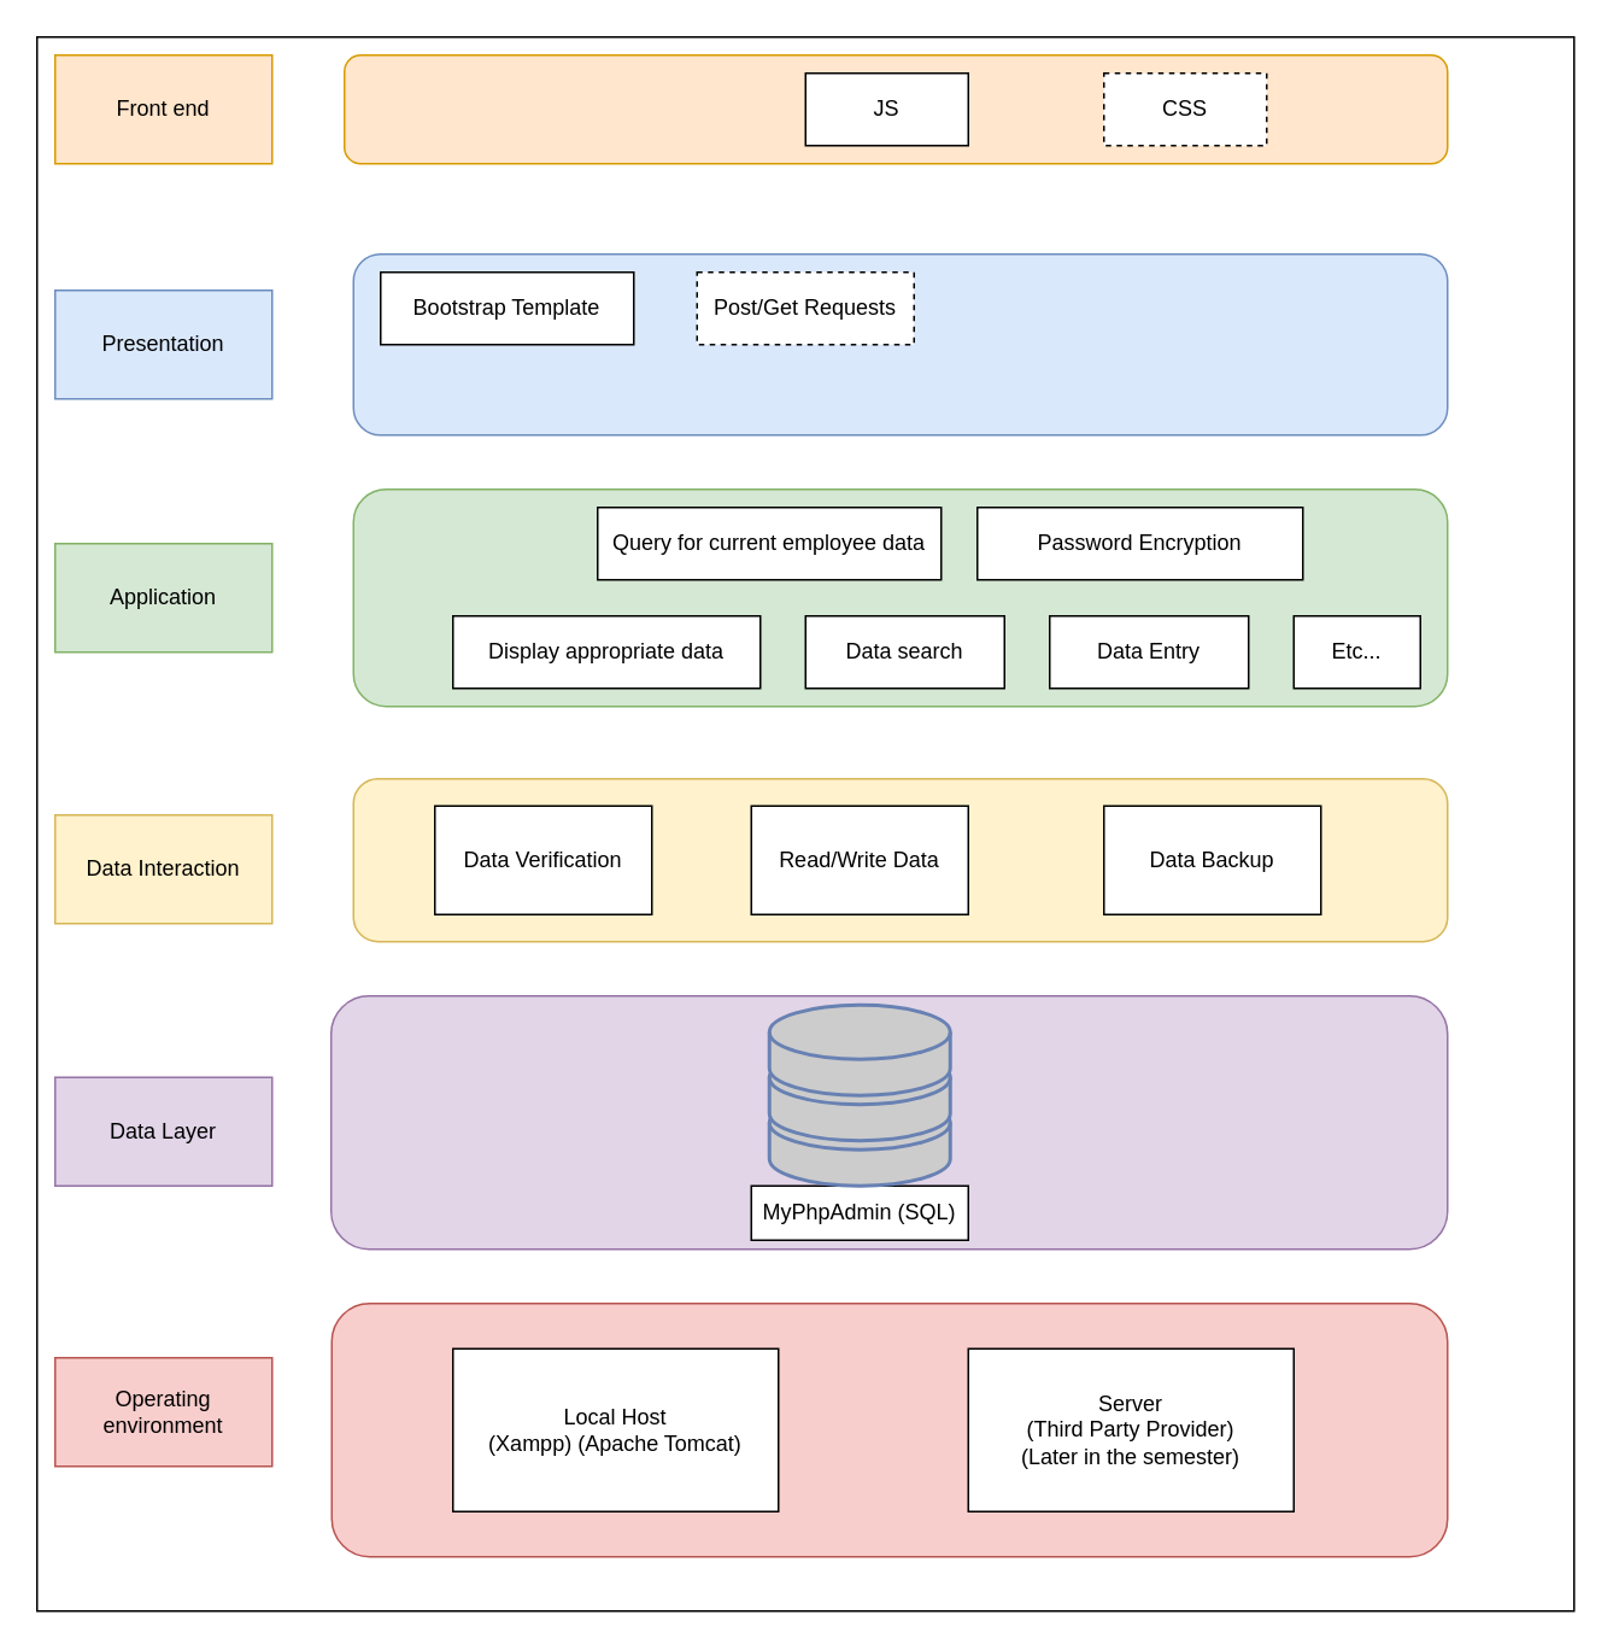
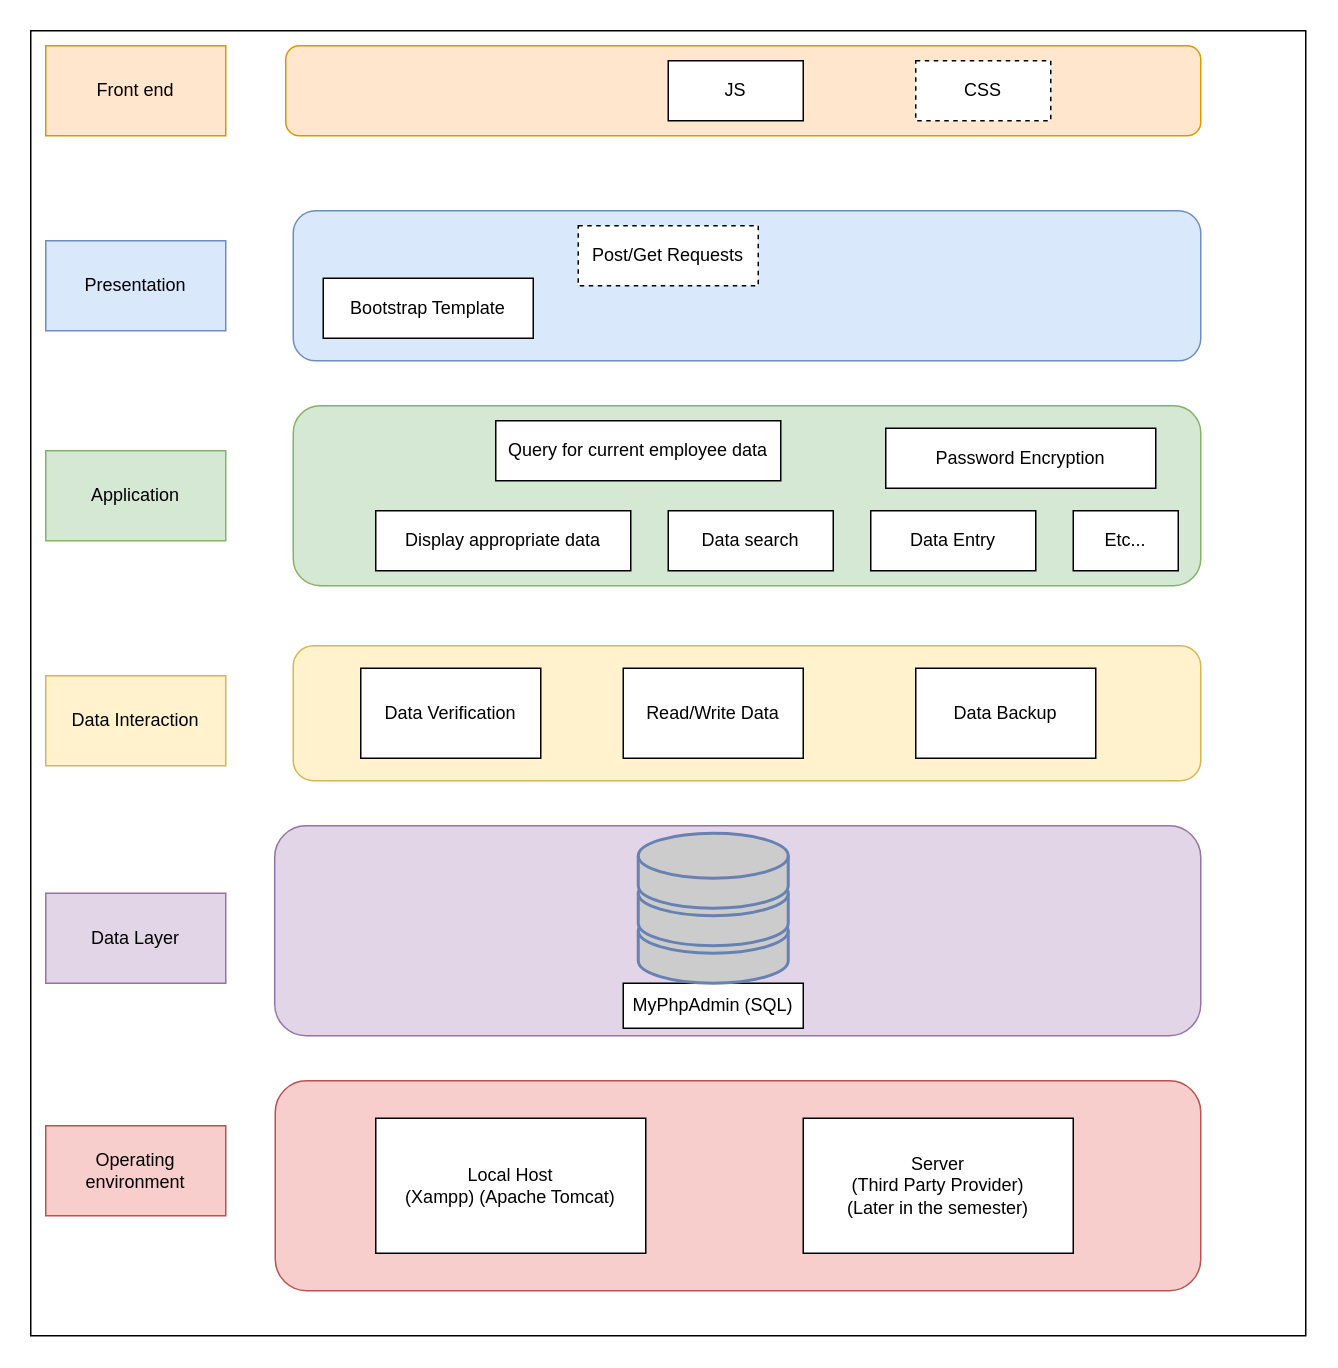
  <mxCell id="0" />
  <mxCell id="1" parent="0" />
  <mxCell id="2" value="" style="rounded=0;whiteSpace=wrap;html=1;" vertex="1" parent="1"><mxGeometry width="850" height="870" as="geometry" x="20" y="20" /></mxCell>
  <mxCell id="3" value="Front end" style="rounded=0;whiteSpace=wrap;html=1;fillColor=#ffe6cc;strokeColor=#d79b00;" vertex="1" parent="1"><mxGeometry x="30" y="30" width="120" height="60" as="geometry" /></mxCell>
  <mxCell id="4" value="" style="rounded=1;whiteSpace=wrap;html=1;fillColor=#ffe6cc;strokeColor=#d79b00;" vertex="1" parent="1"><mxGeometry x="190" y="30" width="610" height="60" as="geometry" /></mxCell>
  <mxCell id="5" value="JS" style="rounded=0;whiteSpace=wrap;html=1;" vertex="1" parent="1"><mxGeometry x="445" y="40" width="90" height="40" as="geometry" /></mxCell>
  <mxCell id="6" value="CSS" style="rounded=0;whiteSpace=wrap;html=1;dashed=1;" vertex="1" parent="1"><mxGeometry x="610" y="40" width="90" height="40" as="geometry" /></mxCell>
  <mxCell id="7" value="Presentation" style="rounded=0;whiteSpace=wrap;html=1;fillColor=#dae8fc;strokeColor=#6c8ebf;" vertex="1" parent="1"><mxGeometry x="30" y="160" width="120" height="60" as="geometry" /></mxCell>
  <mxCell id="8" value="" style="rounded=1;whiteSpace=wrap;html=1;fillColor=#dae8fc;strokeColor=#6c8ebf;" vertex="1" parent="1"><mxGeometry x="195" y="140" width="605" height="100" as="geometry" /></mxCell>
- <mxCell id="9" value="Bootstrap Template" style="rounded=0;whiteSpace=wrap;html=1;" vertex="1" parent="1"><mxGeometry x="210" y="150" width="140" height="40" as="geometry" /></mxCell>
+ <mxCell id="9" value="Bootstrap Template" style="rounded=0;whiteSpace=wrap;html=1;" vertex="1" parent="1"><mxGeometry x="215" y="185" width="140" height="40" as="geometry" /></mxCell>
  <mxCell id="10" value="Application" style="rounded=0;whiteSpace=wrap;html=1;fillColor=#d5e8d4;strokeColor=#82b366;" vertex="1" parent="1"><mxGeometry x="30" y="300" width="120" height="60" as="geometry" /></mxCell>
  <mxCell id="11" value="" style="rounded=1;whiteSpace=wrap;html=1;fillColor=#d5e8d4;strokeColor=#82b366;" vertex="1" parent="1"><mxGeometry x="195" y="270" width="605" height="120" as="geometry" /></mxCell>
  <mxCell id="12" value="Query for current employee data" style="rounded=0;whiteSpace=wrap;html=1;" vertex="1" parent="1"><mxGeometry x="330" y="280" width="190" height="40" as="geometry" /></mxCell>
  <mxCell id="13" value="Data Interaction" style="rounded=0;whiteSpace=wrap;html=1;fillColor=#fff2cc;strokeColor=#d6b656;" vertex="1" parent="1"><mxGeometry x="30" y="450" width="120" height="60" as="geometry" /></mxCell>
  <mxCell id="14" value="" style="rounded=1;whiteSpace=wrap;html=1;fillColor=#fff2cc;strokeColor=#d6b656;" vertex="1" parent="1"><mxGeometry x="195" y="430" width="605" height="90" as="geometry" /></mxCell>
  <mxCell id="15" value="Data Layer" style="rounded=0;whiteSpace=wrap;html=1;fillColor=#e1d5e7;strokeColor=#9673a6;" vertex="1" parent="1"><mxGeometry x="30" y="595" width="120" height="60" as="geometry" /></mxCell>
  <mxCell id="16" value="" style="rounded=1;whiteSpace=wrap;html=1;fillColor=#e1d5e7;strokeColor=#9673a6;" vertex="1" parent="1"><mxGeometry x="182.63" y="550" width="617.37" height="140" as="geometry" /></mxCell>
  <mxCell id="17" value="MyPhpAdmin (SQL)" style="rounded=0;whiteSpace=wrap;html=1;" vertex="1" parent="1"><mxGeometry x="415" y="655" width="120" height="30" as="geometry" /></mxCell>
  <mxCell id="18" value="" style="fontColor=#0066CC;verticalAlign=top;verticalLabelPosition=bottom;labelPosition=center;align=center;html=1;outlineConnect=0;fillColor=#CCCCCC;strokeColor=#6881B3;gradientColor=none;gradientDirection=north;strokeWidth=2;shape=mxgraph.networks.storage;" vertex="1" parent="1"><mxGeometry x="425" y="555" width="100" height="100" as="geometry" /></mxCell>
  <mxCell id="19" value="Read/Write Data" style="rounded=0;whiteSpace=wrap;html=1;" vertex="1" parent="1"><mxGeometry x="415" y="445" width="120" height="60" as="geometry" /></mxCell>
- <mxCell id="20" value="Password Encryption" style="rounded=0;whiteSpace=wrap;html=1;" vertex="1" parent="1"><mxGeometry x="540" y="280" width="180" height="40" as="geometry" /></mxCell>
+ <mxCell id="20" value="Password Encryption" style="rounded=0;whiteSpace=wrap;html=1;" vertex="1" parent="1"><mxGeometry x="590" y="285" width="180" height="40" as="geometry" /></mxCell>
  <mxCell id="21" value="Operating environment" style="rounded=0;whiteSpace=wrap;html=1;fillColor=#f8cecc;strokeColor=#b85450;" vertex="1" parent="1"><mxGeometry x="30" y="750" width="120" height="60" as="geometry" /></mxCell>
  <mxCell id="22" value="" style="rounded=1;whiteSpace=wrap;html=1;fillColor=#f8cecc;strokeColor=#b85450;" vertex="1" parent="1"><mxGeometry x="183" y="720" width="617" height="140" as="geometry" /></mxCell>
  <mxCell id="23" value="Local Host&lt;br&gt;(Xampp) (Apache Tomcat)" style="rounded=0;whiteSpace=wrap;html=1;" vertex="1" parent="1"><mxGeometry x="250" y="745" width="180" height="90" as="geometry" /></mxCell>
  <mxCell id="24" value="Server&lt;br&gt;(Third Party Provider)&lt;br&gt;(Later in the semester)" style="rounded=0;whiteSpace=wrap;html=1;" vertex="1" parent="1"><mxGeometry x="535" y="745" width="180" height="90" as="geometry" /></mxCell>
  <mxCell id="25" value="Data Verification" style="rounded=0;whiteSpace=wrap;html=1;" vertex="1" parent="1"><mxGeometry x="240" y="445" width="120" height="60" as="geometry" /></mxCell>
  <mxCell id="26" value="Post/Get Requests" style="rounded=0;whiteSpace=wrap;html=1;dashed=1;" vertex="1" parent="1"><mxGeometry x="385" y="150" width="120" height="40" as="geometry" /></mxCell>
  <mxCell id="27" value="Display appropriate data" style="rounded=0;whiteSpace=wrap;html=1;" vertex="1" parent="1"><mxGeometry x="250" y="340" width="170" height="40" as="geometry" /></mxCell>
  <mxCell id="28" value="Data search" style="rounded=0;whiteSpace=wrap;html=1;" vertex="1" parent="1"><mxGeometry x="445" y="340" width="110" height="40" as="geometry" /></mxCell>
  <mxCell id="29" value="Data Entry" style="rounded=0;whiteSpace=wrap;html=1;" vertex="1" parent="1"><mxGeometry x="580" y="340" width="110" height="40" as="geometry" /></mxCell>
  <mxCell id="30" value="Etc..." style="rounded=0;whiteSpace=wrap;html=1;" vertex="1" parent="1"><mxGeometry x="715" y="340" width="70" height="40" as="geometry" /></mxCell>
  <mxCell id="31" value="Data Backup" style="rounded=0;whiteSpace=wrap;html=1;" vertex="1" parent="1"><mxGeometry x="610" y="445" width="120" height="60" as="geometry" /></mxCell>
